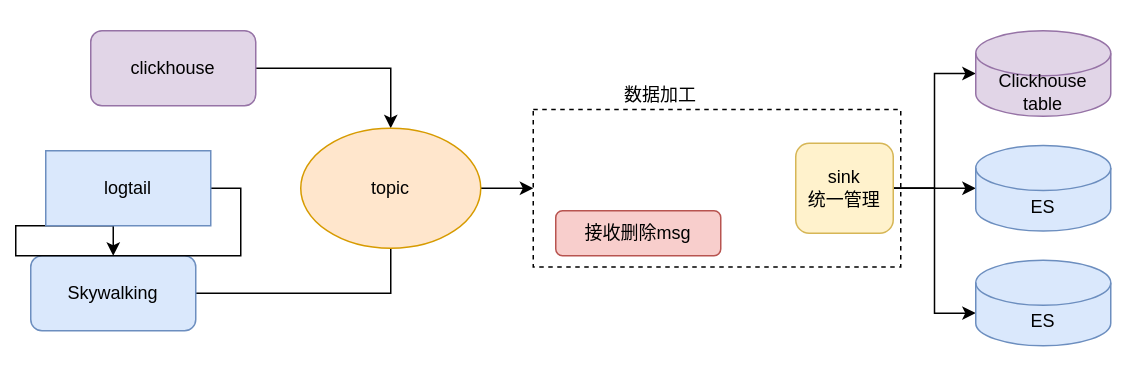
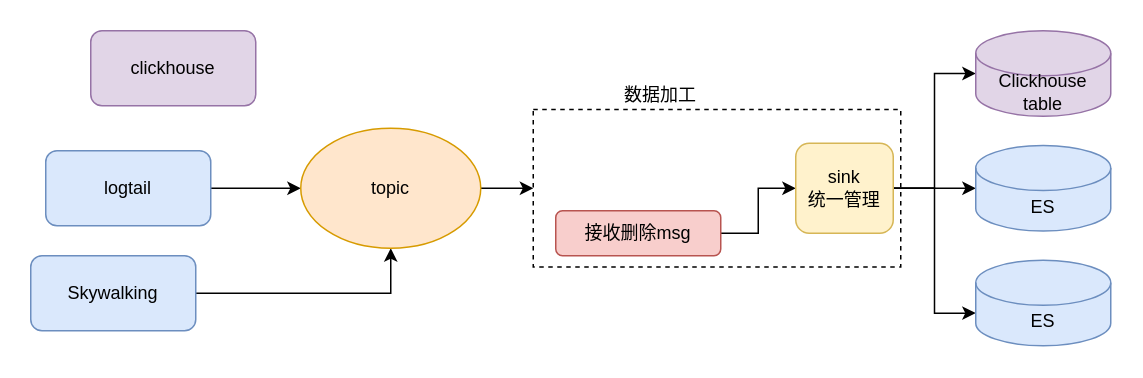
  <mxCell id="0" />
  <mxCell id="1" parent="0" />
- <mxCell id="2" style="edgeStyle=orthogonalEdgeStyle;rounded=0;orthogonalLoop=1;jettySize=auto;html=1;" edge="1" parent="1" source="3" target="9"><mxGeometry relative="1" as="geometry" /></mxCell>
  <mxCell id="3" value="clickhouse" style="rounded=1;whiteSpace=wrap;html=1;fillColor=#e1d5e7;strokeColor=#9673a6;" vertex="1" parent="1"><mxGeometry x="60" y="20" width="110" height="50" as="geometry" /></mxCell>
- <mxCell id="4" style="edgeStyle=orthogonalEdgeStyle;rounded=0;orthogonalLoop=1;jettySize=auto;html=1;exitX=1;exitY=0.5;exitDx=0;exitDy=0;entryX=0.5;entryY=1;entryDx=0;entryDy=0;endArrow=none;" edge="1" parent="1" source="5" target="9"><mxGeometry relative="1" as="geometry" /></mxCell>
+ <mxCell id="4" style="edgeStyle=orthogonalEdgeStyle;rounded=0;orthogonalLoop=1;jettySize=auto;html=1;exitX=1;exitY=0.5;exitDx=0;exitDy=0;entryX=0.5;entryY=1;entryDx=0;entryDy=0;" edge="1" parent="1" source="5" target="9"><mxGeometry relative="1" as="geometry" /></mxCell>
  <mxCell id="5" value="Skywalking" style="rounded=1;whiteSpace=wrap;html=1;fillColor=#dae8fc;strokeColor=#6c8ebf;" vertex="1" parent="1"><mxGeometry x="20" y="170" width="110" height="50" as="geometry" /></mxCell>
- <mxCell id="6" style="edgeStyle=orthogonalEdgeStyle;rounded=0;orthogonalLoop=1;jettySize=auto;html=1;exitX=1;exitY=0.5;exitDx=0;exitDy=0;" edge="1" parent="1" source="7" target="5"><mxGeometry relative="1" as="geometry" /></mxCell>
- <mxCell id="7" value="logtail" style="whiteSpace=wrap;html=1;fillColor=#dae8fc;strokeColor=#6c8ebf;rounded=0;" vertex="1" parent="1"><mxGeometry x="30" y="100" width="110" height="50" as="geometry" /></mxCell>
+ <mxCell id="6" style="edgeStyle=orthogonalEdgeStyle;rounded=0;orthogonalLoop=1;jettySize=auto;html=1;exitX=1;exitY=0.5;exitDx=0;exitDy=0;entryX=0;entryY=0.5;entryDx=0;entryDy=0;" edge="1" parent="1" source="7" target="9"><mxGeometry relative="1" as="geometry" /></mxCell>
+ <mxCell id="7" value="logtail" style="rounded=1;whiteSpace=wrap;html=1;fillColor=#dae8fc;strokeColor=#6c8ebf;" vertex="1" parent="1"><mxGeometry x="30" y="100" width="110" height="50" as="geometry" /></mxCell>
  <mxCell id="8" style="edgeStyle=orthogonalEdgeStyle;rounded=0;orthogonalLoop=1;jettySize=auto;html=1;exitX=1;exitY=0.5;exitDx=0;exitDy=0;entryX=0;entryY=0.5;entryDx=0;entryDy=0;" edge="1" parent="1" source="9" target="10"><mxGeometry relative="1" as="geometry" /></mxCell>
  <mxCell id="9" value="topic" style="ellipse;whiteSpace=wrap;html=1;fillColor=#ffe6cc;strokeColor=#d79b00;" vertex="1" parent="1"><mxGeometry x="200" y="85" width="120" height="80" as="geometry" /></mxCell>
  <mxCell id="10" value="" style="rounded=0;whiteSpace=wrap;html=1;dashed=1;" vertex="1" parent="1"><mxGeometry x="355" y="72.5" width="245" height="105" as="geometry" /></mxCell>
  <mxCell id="11" value="数据加工" style="text;html=1;strokeColor=none;fillColor=none;align=center;verticalAlign=middle;whiteSpace=wrap;rounded=0;" vertex="1" parent="1"><mxGeometry x="410" y="52.5" width="60" height="20" as="geometry" /></mxCell>
+ <mxCell id="12" style="edgeStyle=orthogonalEdgeStyle;rounded=0;orthogonalLoop=1;jettySize=auto;html=1;exitX=1;exitY=0.5;exitDx=0;exitDy=0;entryX=0;entryY=0.5;entryDx=0;entryDy=0;" edge="1" parent="1" source="13" target="17"><mxGeometry relative="1" as="geometry" /></mxCell>
  <mxCell id="13" value="&lt;span&gt;接收删除msg&lt;/span&gt;" style="rounded=1;whiteSpace=wrap;html=1;fillColor=#f8cecc;strokeColor=#b85450;" vertex="1" parent="1"><mxGeometry x="370" y="140" width="110" height="30" as="geometry" /></mxCell>
  <mxCell id="14" style="edgeStyle=orthogonalEdgeStyle;rounded=0;orthogonalLoop=1;jettySize=auto;html=1;exitX=1;exitY=0.5;exitDx=0;exitDy=0;entryX=0;entryY=0.5;entryDx=0;entryDy=0;entryPerimeter=0;" edge="1" parent="1" source="17" target="18"><mxGeometry relative="1" as="geometry" /></mxCell>
  <mxCell id="15" style="edgeStyle=orthogonalEdgeStyle;rounded=0;orthogonalLoop=1;jettySize=auto;html=1;exitX=1;exitY=0.5;exitDx=0;exitDy=0;entryX=0;entryY=0.5;entryDx=0;entryDy=0;entryPerimeter=0;" edge="1" parent="1" source="17" target="19"><mxGeometry relative="1" as="geometry" /></mxCell>
  <mxCell id="16" style="edgeStyle=orthogonalEdgeStyle;rounded=0;orthogonalLoop=1;jettySize=auto;html=1;exitX=1;exitY=0.5;exitDx=0;exitDy=0;entryX=0;entryY=0;entryDx=0;entryDy=35.25;entryPerimeter=0;" edge="1" parent="1" source="17" target="20"><mxGeometry relative="1" as="geometry" /></mxCell>
  <mxCell id="17" value="sink&lt;br&gt;统一管理" style="rounded=1;whiteSpace=wrap;html=1;fillColor=#fff2cc;strokeColor=#d6b656;" vertex="1" parent="1"><mxGeometry x="530" y="95" width="65" height="60" as="geometry" /></mxCell>
  <mxCell id="18" value="Clickhouse&lt;br&gt;table" style="shape=cylinder3;whiteSpace=wrap;html=1;boundedLbl=1;backgroundOutline=1;size=15;fillColor=#e1d5e7;strokeColor=#9673a6;" vertex="1" parent="1"><mxGeometry x="650" y="20" width="90" height="57" as="geometry" /></mxCell>
  <mxCell id="19" value="ES" style="shape=cylinder3;whiteSpace=wrap;html=1;boundedLbl=1;backgroundOutline=1;size=15;fillColor=#dae8fc;strokeColor=#6c8ebf;" vertex="1" parent="1"><mxGeometry x="650" y="96.5" width="90" height="57" as="geometry" /></mxCell>
  <mxCell id="20" value="ES" style="shape=cylinder3;whiteSpace=wrap;html=1;boundedLbl=1;backgroundOutline=1;size=15;fillColor=#dae8fc;strokeColor=#6c8ebf;" vertex="1" parent="1"><mxGeometry x="650" y="173" width="90" height="57" as="geometry" /></mxCell>
